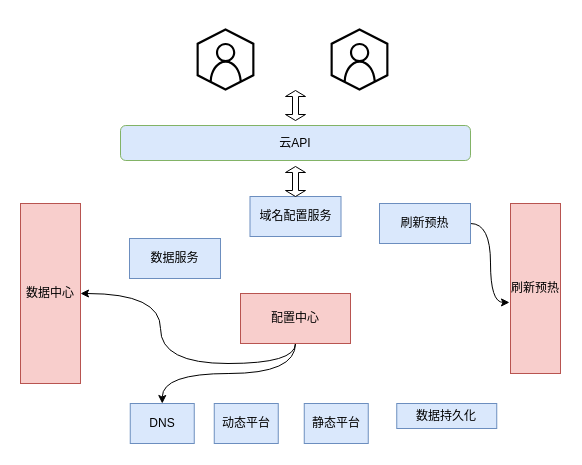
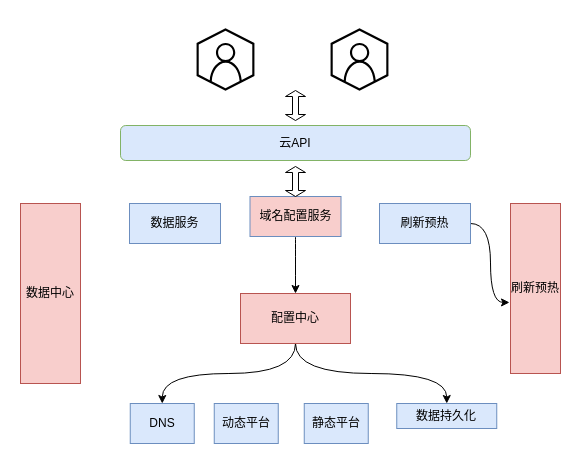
  <mxCell id="0" />
  <mxCell id="1" parent="0" />
  <mxCell id="2" value="云API" style="rounded=1;whiteSpace=wrap;html=1;fillColor=#dae8fc;strokeColor=#82b366;" vertex="1" parent="1"><mxGeometry x="120" y="125" width="350" height="35" as="geometry" /></mxCell>
  <mxCell id="3" value="" style="outlineConnect=0;gradientDirection=north;dashed=0;verticalLabelPosition=bottom;verticalAlign=top;align=center;html=1;fontSize=12;fontStyle=0;aspect=fixed;shape=mxgraph.aws4.resourceIcon;resIcon=mxgraph.aws4.customer_enablement;" vertex="1" parent="1"><mxGeometry x="186" y="20" width="78" height="78" as="geometry" /></mxCell>
  <mxCell id="4" value="" style="outlineConnect=0;gradientDirection=north;dashed=0;verticalLabelPosition=bottom;verticalAlign=top;align=center;html=1;fontSize=12;fontStyle=0;aspect=fixed;shape=mxgraph.aws4.resourceIcon;resIcon=mxgraph.aws4.customer_enablement;" vertex="1" parent="1"><mxGeometry x="320" y="20" width="78" height="78" as="geometry" /></mxCell>
- <mxCell id="6" value="域名配置服务" style="rounded=0;whiteSpace=wrap;html=1;fillColor=#dae8fc;strokeColor=#6c8ebf;" vertex="1" parent="1"><mxGeometry x="249.5" y="196" width="91" height="40" as="geometry" /></mxCell>
- <mxCell id="7" value="数据服务" style="rounded=0;whiteSpace=wrap;html=1;fillColor=#dae8fc;strokeColor=#6c8ebf;" vertex="1" parent="1"><mxGeometry x="129" y="238" width="91" height="40" as="geometry" /></mxCell>
+ <mxCell id="5" style="edgeStyle=orthogonalEdgeStyle;curved=1;rounded=0;orthogonalLoop=1;jettySize=auto;html=1;exitX=0.5;exitY=1;exitDx=0;exitDy=0;entryX=0.5;entryY=0;entryDx=0;entryDy=0;" edge="1" parent="1" source="6" target="12"><mxGeometry relative="1" as="geometry" /></mxCell>
+ <mxCell id="6" value="域名配置服务" style="rounded=0;whiteSpace=wrap;html=1;fillColor=#f8cecc;strokeColor=#6c8ebf;" vertex="1" parent="1"><mxGeometry x="249.5" y="196" width="91" height="40" as="geometry" /></mxCell>
+ <mxCell id="7" value="数据服务" style="rounded=0;whiteSpace=wrap;html=1;fillColor=#dae8fc;strokeColor=#6c8ebf;" vertex="1" parent="1"><mxGeometry x="129" y="203" width="91" height="40" as="geometry" /></mxCell>
  <mxCell id="8" style="edgeStyle=orthogonalEdgeStyle;curved=1;rounded=0;orthogonalLoop=1;jettySize=auto;html=1;exitX=1;exitY=0.5;exitDx=0;exitDy=0;entryX=-0.02;entryY=0.582;entryDx=0;entryDy=0;entryPerimeter=0;" edge="1" parent="1" source="9" target="18"><mxGeometry relative="1" as="geometry" /></mxCell>
  <mxCell id="9" value="刷新预热" style="rounded=0;whiteSpace=wrap;html=1;fillColor=#dae8fc;strokeColor=#6c8ebf;" vertex="1" parent="1"><mxGeometry x="379" y="203" width="91" height="40" as="geometry" /></mxCell>
  <mxCell id="10" style="edgeStyle=orthogonalEdgeStyle;curved=1;rounded=0;orthogonalLoop=1;jettySize=auto;html=1;exitX=0.5;exitY=1;exitDx=0;exitDy=0;entryX=0.5;entryY=0;entryDx=0;entryDy=0;" edge="1" parent="1" source="12" target="13"><mxGeometry relative="1" as="geometry" /></mxCell>
- <mxCell id="11" style="edgeStyle=orthogonalEdgeStyle;curved=1;rounded=0;orthogonalLoop=1;jettySize=auto;html=1;exitX=0.5;exitY=1;exitDx=0;exitDy=0;" edge="1" parent="1" source="12" target="17"><mxGeometry relative="1" as="geometry" /></mxCell>
+ <mxCell id="11" style="edgeStyle=orthogonalEdgeStyle;curved=1;rounded=0;orthogonalLoop=1;jettySize=auto;html=1;exitX=0.5;exitY=1;exitDx=0;exitDy=0;entryX=0.5;entryY=0;entryDx=0;entryDy=0;" edge="1" parent="1" source="12" target="16"><mxGeometry relative="1" as="geometry" /></mxCell>
  <mxCell id="12" value="配置中心" style="rounded=0;whiteSpace=wrap;html=1;fillColor=#f8cecc;strokeColor=#b85450;" vertex="1" parent="1"><mxGeometry x="240" y="293" width="110" height="50" as="geometry" /></mxCell>
  <mxCell id="13" value="DNS" style="rounded=0;whiteSpace=wrap;html=1;fillColor=#dae8fc;strokeColor=#6c8ebf;" vertex="1" parent="1"><mxGeometry x="129.75" y="403" width="64" height="40" as="geometry" /></mxCell>
  <mxCell id="14" value="动态平台" style="rounded=0;whiteSpace=wrap;html=1;fillColor=#dae8fc;strokeColor=#6c8ebf;" vertex="1" parent="1"><mxGeometry x="213.75" y="403" width="64" height="40" as="geometry" /></mxCell>
  <mxCell id="15" value="静态平台" style="rounded=0;whiteSpace=wrap;html=1;fillColor=#dae8fc;strokeColor=#6c8ebf;" vertex="1" parent="1"><mxGeometry x="303.75" y="403" width="64" height="40" as="geometry" /></mxCell>
  <mxCell id="16" value="数据持久化" style="rounded=0;whiteSpace=wrap;html=1;fillColor=#dae8fc;strokeColor=#6c8ebf;" vertex="1" parent="1"><mxGeometry x="396.25" y="403" width="100" height="25" as="geometry" /></mxCell>
  <mxCell id="17" value="数据中心" style="rounded=0;whiteSpace=wrap;html=1;fillColor=#f8cecc;strokeColor=#b85450;" vertex="1" parent="1"><mxGeometry x="20" y="203" width="60" height="180" as="geometry" /></mxCell>
  <mxCell id="18" value="刷新预热" style="rounded=0;whiteSpace=wrap;html=1;fillColor=#f8cecc;strokeColor=#b85450;" vertex="1" parent="1"><mxGeometry x="510" y="203" width="50" height="170" as="geometry" /></mxCell>
  <mxCell id="19" value="" style="shape=doubleArrow;direction=south;whiteSpace=wrap;html=1;" vertex="1" parent="1"><mxGeometry x="285" y="90" width="20" height="30" as="geometry" /></mxCell>
  <mxCell id="20" value="" style="shape=doubleArrow;direction=south;whiteSpace=wrap;html=1;" vertex="1" parent="1"><mxGeometry x="285" y="166" width="20" height="30" as="geometry" /></mxCell>
